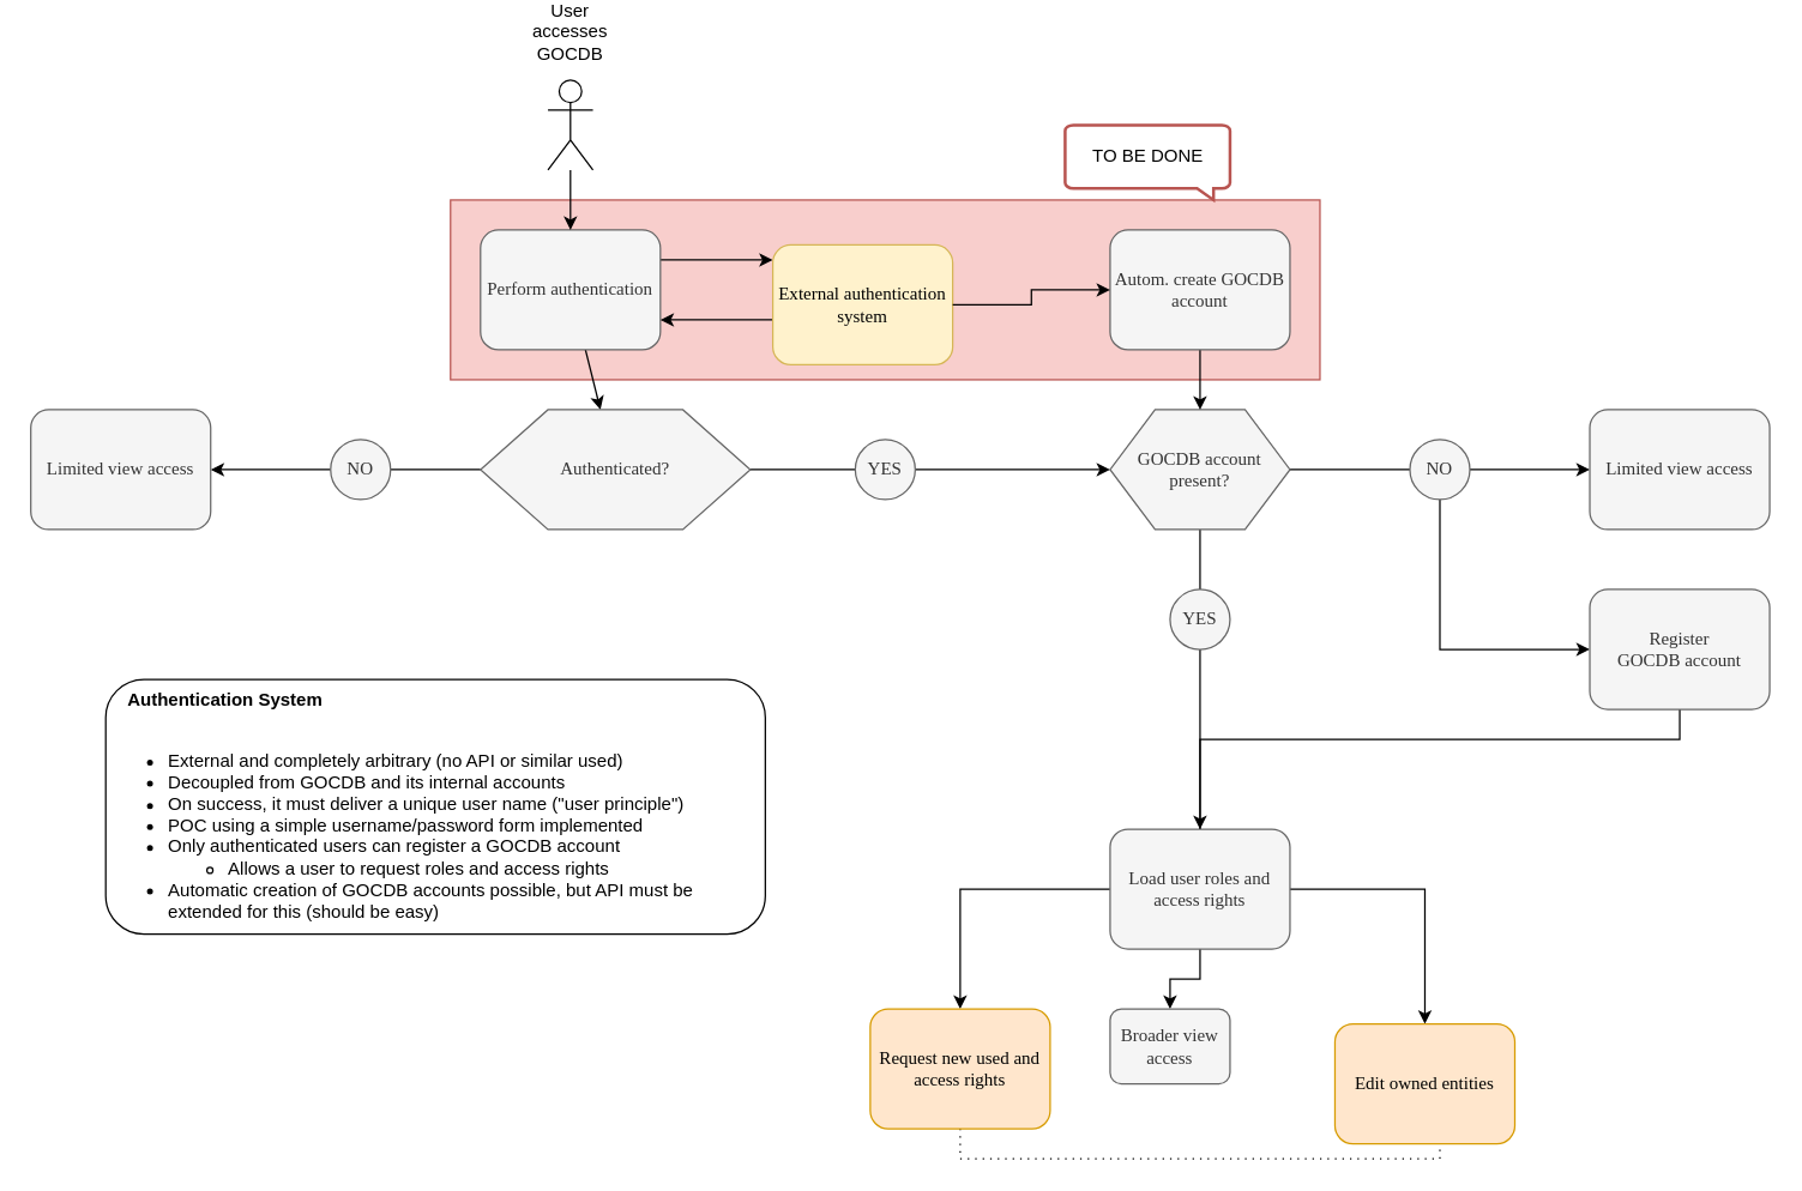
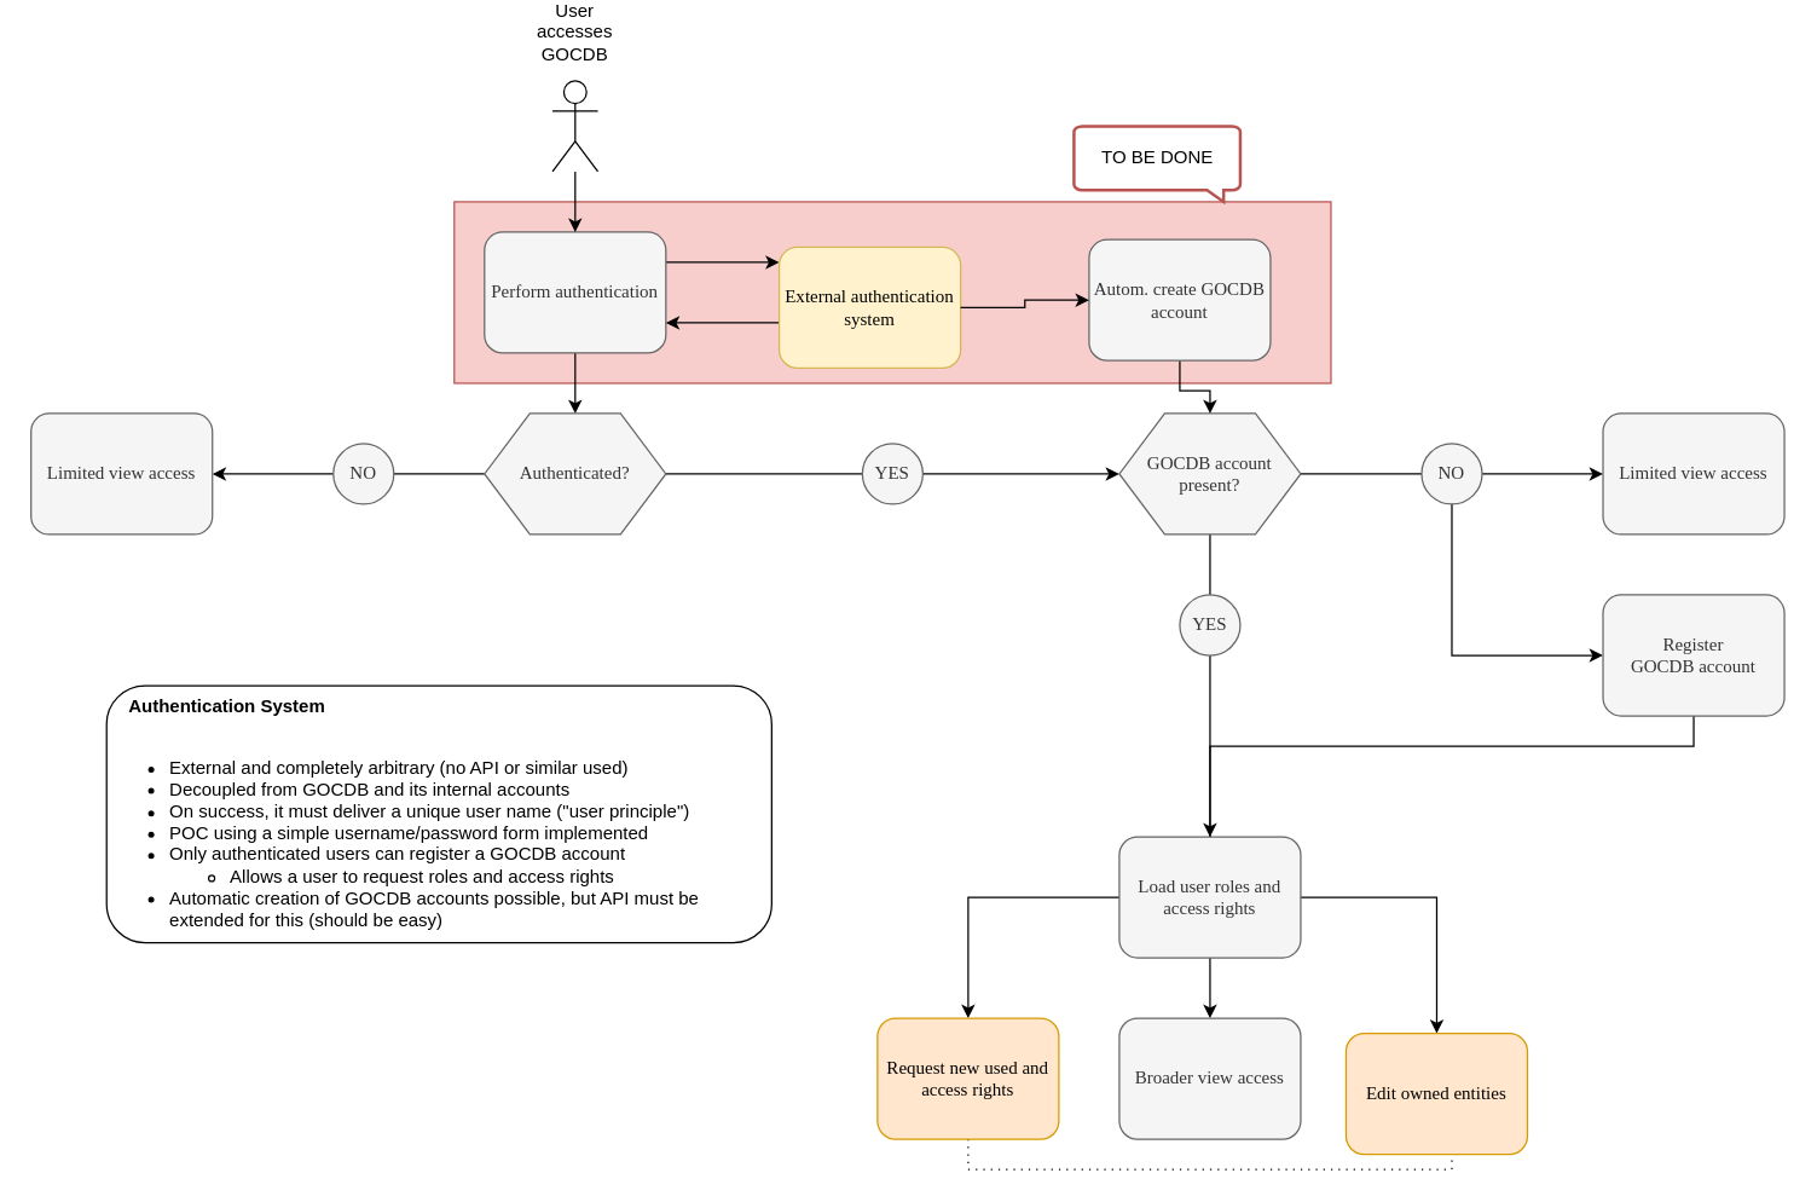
  <mxCell id="0" />
  <mxCell id="1" parent="0" />
  <mxCell id="2" value="" style="rounded=0;whiteSpace=wrap;html=1;fillColor=#f8cecc;strokeColor=#B85450;" parent="1" vertex="1"><mxGeometry x="300" y="100" width="580" height="120" as="geometry" /></mxCell>
  <mxCell id="3" style="edgeStyle=none;rounded=0;orthogonalLoop=1;jettySize=auto;html=1;endArrow=classic;" parent="1" source="5" target="8" edge="1"><mxGeometry relative="1" as="geometry" /></mxCell>
  <mxCell id="4" style="edgeStyle=orthogonalEdgeStyle;rounded=0;orthogonalLoop=1;jettySize=auto;html=1;endArrow=classic;" parent="1" source="5" target="35" edge="1"><mxGeometry relative="1" as="geometry"><Array as="points"><mxPoint x="490" y="140" /><mxPoint x="490" y="140" /></Array></mxGeometry></mxCell>
  <mxCell id="5" value="Perform authentication" style="rounded=1;whiteSpace=wrap;html=1;shadow=0;labelBackgroundColor=none;strokeWidth=1;fontFamily=Verdana;fontSize=12;align=center;fillColor=#f5f5f5;strokeColor=#666666;fontColor=#333333;" parent="1" vertex="1"><mxGeometry x="320" y="120" width="120" height="80" as="geometry" /></mxCell>
  <mxCell id="6" style="edgeStyle=none;rounded=0;orthogonalLoop=1;jettySize=auto;html=1;endArrow=none;endFill=0;" parent="1" source="8" target="10" edge="1"><mxGeometry relative="1" as="geometry" /></mxCell>
  <mxCell id="7" style="edgeStyle=none;rounded=0;orthogonalLoop=1;jettySize=auto;html=1;entryX=0;entryY=0.5;entryDx=0;entryDy=0;endArrow=none;endFill=0;" parent="1" source="8" target="13" edge="1"><mxGeometry relative="1" as="geometry" /></mxCell>
- <mxCell id="8" value="Authenticated?" style="shape=hexagon;perimeter=hexagonPerimeter;whiteSpace=wrap;html=1;rounded=0;shadow=0;labelBackgroundColor=none;strokeWidth=1;fontFamily=Verdana;fontSize=12;align=center;fillColor=#f5f5f5;strokeColor=#666666;fontColor=#333333;" parent="1" vertex="1"><mxGeometry x="320" y="240" width="180" height="80" as="geometry" /></mxCell>
+ <mxCell id="8" value="Authenticated?" style="shape=hexagon;perimeter=hexagonPerimeter;whiteSpace=wrap;html=1;rounded=0;shadow=0;labelBackgroundColor=none;strokeWidth=1;fontFamily=Verdana;fontSize=12;align=center;fillColor=#f5f5f5;strokeColor=#666666;fontColor=#333333;" parent="1" vertex="1"><mxGeometry x="320" y="240" width="120" height="80" as="geometry" /></mxCell>
  <mxCell id="9" style="edgeStyle=none;rounded=0;orthogonalLoop=1;jettySize=auto;html=1;" parent="1" source="10" target="11" edge="1"><mxGeometry relative="1" as="geometry" /></mxCell>
  <mxCell id="10" value="NO" style="ellipse;whiteSpace=wrap;html=1;rounded=1;shadow=0;labelBackgroundColor=none;strokeWidth=1;fontFamily=Verdana;fontSize=12;align=center;fillColor=#f5f5f5;strokeColor=#666666;fontColor=#333333;" parent="1" vertex="1"><mxGeometry x="220" y="260" width="40" height="40" as="geometry" /></mxCell>
  <mxCell id="11" value="Limited view access" style="rounded=1;whiteSpace=wrap;html=1;shadow=0;labelBackgroundColor=none;strokeWidth=1;fontFamily=Verdana;fontSize=12;align=center;fillColor=#f5f5f5;strokeColor=#666666;fontColor=#333333;" parent="1" vertex="1"><mxGeometry x="20" y="240" width="120" height="80" as="geometry" /></mxCell>
  <mxCell id="12" style="edgeStyle=orthogonalEdgeStyle;rounded=0;orthogonalLoop=1;jettySize=auto;html=1;endArrow=classic;" parent="1" source="13" target="16" edge="1"><mxGeometry relative="1" as="geometry" /></mxCell>
  <mxCell id="13" value="YES" style="ellipse;whiteSpace=wrap;html=1;rounded=1;shadow=0;labelBackgroundColor=none;strokeWidth=1;fontFamily=Verdana;fontSize=12;align=center;fillColor=#f5f5f5;strokeColor=#666666;fontColor=#333333;" parent="1" vertex="1"><mxGeometry x="570" y="260" width="40" height="40" as="geometry" /></mxCell>
  <mxCell id="14" style="edgeStyle=none;rounded=0;orthogonalLoop=1;jettySize=auto;html=1;endArrow=none;endFill=0;" parent="1" source="16" target="18" edge="1"><mxGeometry relative="1" as="geometry" /></mxCell>
  <mxCell id="15" style="edgeStyle=none;rounded=0;orthogonalLoop=1;jettySize=auto;html=1;endArrow=none;endFill=0;" parent="1" source="16" target="21" edge="1"><mxGeometry relative="1" as="geometry" /></mxCell>
  <mxCell id="16" value="GOCDB account present?" style="shape=hexagon;perimeter=hexagonPerimeter;whiteSpace=wrap;html=1;rounded=0;shadow=0;labelBackgroundColor=none;strokeWidth=1;fontFamily=Verdana;fontSize=12;align=center;fillColor=#f5f5f5;strokeColor=#666666;fontColor=#333333;" parent="1" vertex="1"><mxGeometry x="740" y="240" width="120" height="80" as="geometry" /></mxCell>
  <mxCell id="17" style="edgeStyle=none;rounded=0;orthogonalLoop=1;jettySize=auto;html=1;endArrow=classic;" parent="1" source="18" target="25" edge="1"><mxGeometry relative="1" as="geometry" /></mxCell>
  <mxCell id="18" value="YES" style="ellipse;whiteSpace=wrap;html=1;rounded=1;shadow=0;labelBackgroundColor=none;strokeWidth=1;fontFamily=Verdana;fontSize=12;align=center;fillColor=#f5f5f5;strokeColor=#666666;fontColor=#333333;" parent="1" vertex="1"><mxGeometry x="780" y="360" width="40" height="40" as="geometry" /></mxCell>
  <mxCell id="19" style="edgeStyle=none;rounded=0;orthogonalLoop=1;jettySize=auto;html=1;endArrow=classic;" parent="1" source="21" target="26" edge="1"><mxGeometry relative="1" as="geometry" /></mxCell>
  <mxCell id="20" style="edgeStyle=orthogonalEdgeStyle;rounded=0;orthogonalLoop=1;jettySize=auto;html=1;endArrow=classic;" parent="1" source="21" target="28" edge="1"><mxGeometry relative="1" as="geometry"><Array as="points"><mxPoint x="960" y="400" /></Array></mxGeometry></mxCell>
  <mxCell id="21" value="NO" style="ellipse;whiteSpace=wrap;html=1;rounded=1;shadow=0;labelBackgroundColor=none;strokeWidth=1;fontFamily=Verdana;fontSize=12;align=center;fillColor=#f5f5f5;strokeColor=#666666;fontColor=#333333;" parent="1" vertex="1"><mxGeometry x="940" y="260" width="40" height="40" as="geometry" /></mxCell>
  <mxCell id="22" style="edgeStyle=orthogonalEdgeStyle;rounded=0;orthogonalLoop=1;jettySize=auto;html=1;endArrow=classic;" parent="1" source="25" target="29" edge="1"><mxGeometry relative="1" as="geometry" /></mxCell>
  <mxCell id="23" style="edgeStyle=orthogonalEdgeStyle;rounded=0;orthogonalLoop=1;jettySize=auto;html=1;endArrow=classic;" parent="1" source="25" target="30" edge="1"><mxGeometry relative="1" as="geometry" /></mxCell>
  <mxCell id="24" style="edgeStyle=orthogonalEdgeStyle;rounded=0;orthogonalLoop=1;jettySize=auto;html=1;endArrow=classic;" parent="1" source="25" target="32" edge="1"><mxGeometry relative="1" as="geometry" /></mxCell>
  <mxCell id="25" value="Load user roles and access rights" style="rounded=1;whiteSpace=wrap;html=1;shadow=0;labelBackgroundColor=none;strokeWidth=1;fontFamily=Verdana;fontSize=12;align=center;fillColor=#f5f5f5;strokeColor=#666666;fontColor=#333333;" parent="1" vertex="1"><mxGeometry x="740" y="520" width="120" height="80" as="geometry" /></mxCell>
  <mxCell id="26" value="Limited view access" style="rounded=1;whiteSpace=wrap;html=1;shadow=0;labelBackgroundColor=none;strokeWidth=1;fontFamily=Verdana;fontSize=12;align=center;fillColor=#f5f5f5;strokeColor=#666666;fontColor=#333333;" parent="1" vertex="1"><mxGeometry x="1060" y="240" width="120" height="80" as="geometry" /></mxCell>
  <mxCell id="27" style="edgeStyle=orthogonalEdgeStyle;rounded=0;orthogonalLoop=1;jettySize=auto;html=1;endArrow=none;endFill=0;" parent="1" source="28" target="25" edge="1"><mxGeometry relative="1" as="geometry"><Array as="points"><mxPoint x="1120" y="460" /><mxPoint x="800" y="460" /></Array></mxGeometry></mxCell>
  <mxCell id="28" value="Register GOCDB&amp;nbsp;account" style="rounded=1;whiteSpace=wrap;html=1;shadow=0;labelBackgroundColor=none;strokeWidth=1;fontFamily=Verdana;fontSize=12;align=center;fillColor=#f5f5f5;strokeColor=#666666;fontColor=#333333;" parent="1" vertex="1"><mxGeometry x="1060" y="360" width="120" height="80" as="geometry" /></mxCell>
- <mxCell id="29" value="Broader view access" style="rounded=1;whiteSpace=wrap;html=1;shadow=0;labelBackgroundColor=none;strokeWidth=1;fontFamily=Verdana;fontSize=12;align=center;fillColor=#f5f5f5;strokeColor=#666666;fontColor=#333333;" parent="1" vertex="1"><mxGeometry x="740" y="640" width="80" height="50" as="geometry" /></mxCell>
+ <mxCell id="29" value="Broader view access" style="rounded=1;whiteSpace=wrap;html=1;shadow=0;labelBackgroundColor=none;strokeWidth=1;fontFamily=Verdana;fontSize=12;align=center;fillColor=#f5f5f5;strokeColor=#666666;fontColor=#333333;" parent="1" vertex="1"><mxGeometry x="740" y="640" width="120" height="80" as="geometry" /></mxCell>
  <mxCell id="30" value="Edit owned entities" style="rounded=1;whiteSpace=wrap;html=1;shadow=0;labelBackgroundColor=none;strokeWidth=1;fontFamily=Verdana;fontSize=12;align=center;fillColor=#ffe6cc;strokeColor=#d79b00;" parent="1" vertex="1"><mxGeometry x="890" y="650" width="120" height="80" as="geometry" /></mxCell>
  <mxCell id="31" style="edgeStyle=orthogonalEdgeStyle;rounded=0;orthogonalLoop=1;jettySize=auto;html=1;endArrow=none;endFill=0;dashed=1;dashPattern=1 4;" parent="1" source="32" target="30" edge="1"><mxGeometry relative="1" as="geometry"><Array as="points"><mxPoint x="640" y="740" /><mxPoint x="960" y="740" /></Array></mxGeometry></mxCell>
  <mxCell id="32" value="Request new used and access rights" style="rounded=1;whiteSpace=wrap;html=1;shadow=0;labelBackgroundColor=none;strokeWidth=1;fontFamily=Verdana;fontSize=12;align=center;fillColor=#ffe6cc;strokeColor=#d79b00;" parent="1" vertex="1"><mxGeometry x="580" y="640" width="120" height="80" as="geometry" /></mxCell>
  <mxCell id="33" style="edgeStyle=orthogonalEdgeStyle;rounded=0;orthogonalLoop=1;jettySize=auto;html=1;endArrow=classic;" parent="1" source="35" target="5" edge="1"><mxGeometry relative="1" as="geometry"><Array as="points"><mxPoint x="500" y="180" /><mxPoint x="500" y="180" /></Array></mxGeometry></mxCell>
  <mxCell id="34" style="edgeStyle=orthogonalEdgeStyle;rounded=0;orthogonalLoop=1;jettySize=auto;html=1;endArrow=classic;" parent="1" source="36" target="16" edge="1"><mxGeometry relative="1" as="geometry" /></mxCell>
  <mxCell id="35" value="External authentication system" style="rounded=1;whiteSpace=wrap;html=1;shadow=0;labelBackgroundColor=none;strokeWidth=1;fontFamily=Verdana;fontSize=12;align=center;fillColor=#fff2cc;strokeColor=#d6b656;" parent="1" vertex="1"><mxGeometry x="515" y="130" width="120" height="80" as="geometry" /></mxCell>
- <mxCell id="36" value="Autom. create GOCDB account" style="rounded=1;whiteSpace=wrap;html=1;shadow=0;labelBackgroundColor=none;strokeWidth=1;fontFamily=Verdana;fontSize=12;align=center;fillColor=#f5f5f5;strokeColor=#666666;fontColor=#333333;" parent="1" vertex="1"><mxGeometry x="740" y="120" width="120" height="80" as="geometry" /></mxCell>
+ <mxCell id="36" value="Autom. create GOCDB account" style="rounded=1;whiteSpace=wrap;html=1;shadow=0;labelBackgroundColor=none;strokeWidth=1;fontFamily=Verdana;fontSize=12;align=center;fillColor=#f5f5f5;strokeColor=#666666;fontColor=#333333;" parent="1" vertex="1"><mxGeometry x="720" y="125" width="120" height="80" as="geometry" /></mxCell>
  <mxCell id="37" style="edgeStyle=orthogonalEdgeStyle;rounded=0;orthogonalLoop=1;jettySize=auto;html=1;endArrow=classic;" parent="1" source="35" target="36" edge="1"><mxGeometry relative="1" as="geometry"><mxPoint x="660" y="160" as="sourcePoint" /><mxPoint x="800" y="240" as="targetPoint" /></mxGeometry></mxCell>
  <mxCell id="38" value="TO BE DONE" style="html=1;verticalLabelPosition=middle;align=center;labelBackgroundColor=#ffffff;verticalAlign=middle;strokeWidth=2;shadow=0;dashed=0;shape=mxgraph.ios7.icons.message;rounded=1;labelPosition=center;spacingTop=-8;strokeColor=#B85450;" parent="1" vertex="1"><mxGeometry x="710" y="50" width="110" height="50" as="geometry" /></mxCell>
  <mxCell id="39" style="edgeStyle=orthogonalEdgeStyle;rounded=0;orthogonalLoop=1;jettySize=auto;html=1;endArrow=classic;" parent="1" source="40" target="5" edge="1"><mxGeometry relative="1" as="geometry" /></mxCell>
  <mxCell id="40" value="User accesses GOCDB" style="shape=umlActor;verticalLabelPosition=top;verticalAlign=top;outlineConnect=0;rounded=1;labelPosition=center;align=center;spacingTop=0;spacing=2;labelBackgroundColor=#ffffff;labelBorderColor=none;horizontal=1;whiteSpace=wrap;" parent="1" vertex="1"><mxGeometry x="365" y="20" width="30" height="60" as="geometry" /></mxCell>
  <mxCell id="41" value="&lt;b&gt;&amp;nbsp; &amp;nbsp; Authentication System&lt;/b&gt;&lt;br&gt;&lt;br&gt;&lt;ul&gt;&lt;li&gt;External and completely arbitrary (no API or similar used)&lt;/li&gt;&lt;li&gt;Decoupled from GOCDB and its internal accounts&lt;/li&gt;&lt;li&gt;On success, it must deliver a unique user name (&quot;user principle&quot;)&lt;/li&gt;&lt;li&gt;POC using a simple username/password form implemented&lt;/li&gt;&lt;li&gt;Only authenticated users can register a GOCDB account&lt;/li&gt;&lt;ul&gt;&lt;li&gt;Allows a user to request roles and access rights&lt;/li&gt;&lt;/ul&gt;&lt;li&gt;Automatic creation of GOCDB accounts possible, but API must be extended for this (should be easy)&lt;/li&gt;&lt;/ul&gt;" style="text;html=1;align=left;verticalAlign=top;whiteSpace=wrap;rounded=1;strokeColor=#000000;sketch=0;" vertex="1" parent="1"><mxGeometry x="70" y="420" width="440" height="170" as="geometry" /></mxCell>
